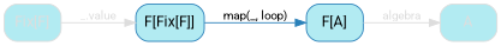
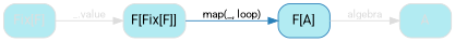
  digraph {
    rankdir=LR
    splines=false
    node [color="#2980B9" fillcolor="#b2ebf2" fontcolor="#000000" fontname="Segoe UI,Roboto,Helvetica,Arial,sans-serif" shape=rectangle style="rounded,filled"]
    edge [color="#dddddd" fontcolor="#dddddd" fontname="Segoe UI,Roboto,Helvetica,Arial,sans-serif" fontsize=11]
-   n1 [label="F[Fix[F]]"]
+   n1 [color="#dddddd" label="F[Fix[F]]"]
    n2 [label="F[A]"]
    A [color="#dddddd" fontcolor="#dddddd"]
    n4 [color="#dddddd" fontcolor="#dddddd" label="Fix[F]"]
    n1 -> n2 [color="#2980B9" fontcolor="#000000" label="map(_, loop)"]
    n2 -> A [label=algebra]
    n4 -> n1 [label="_.value"]
  }
